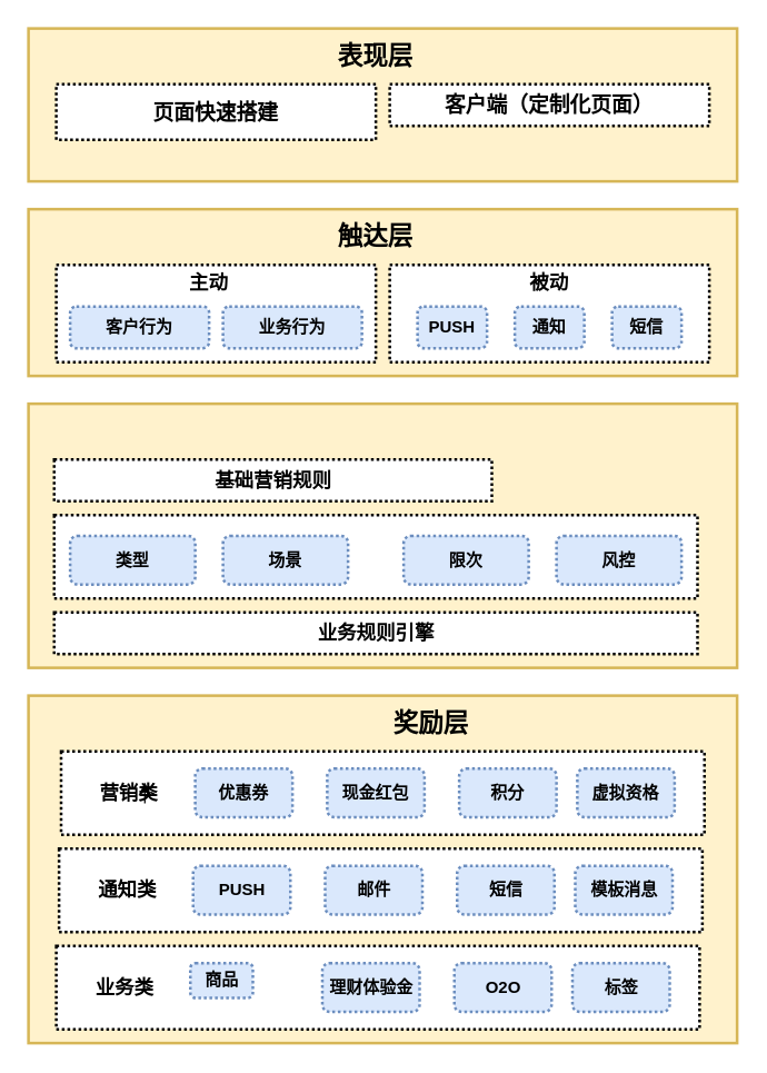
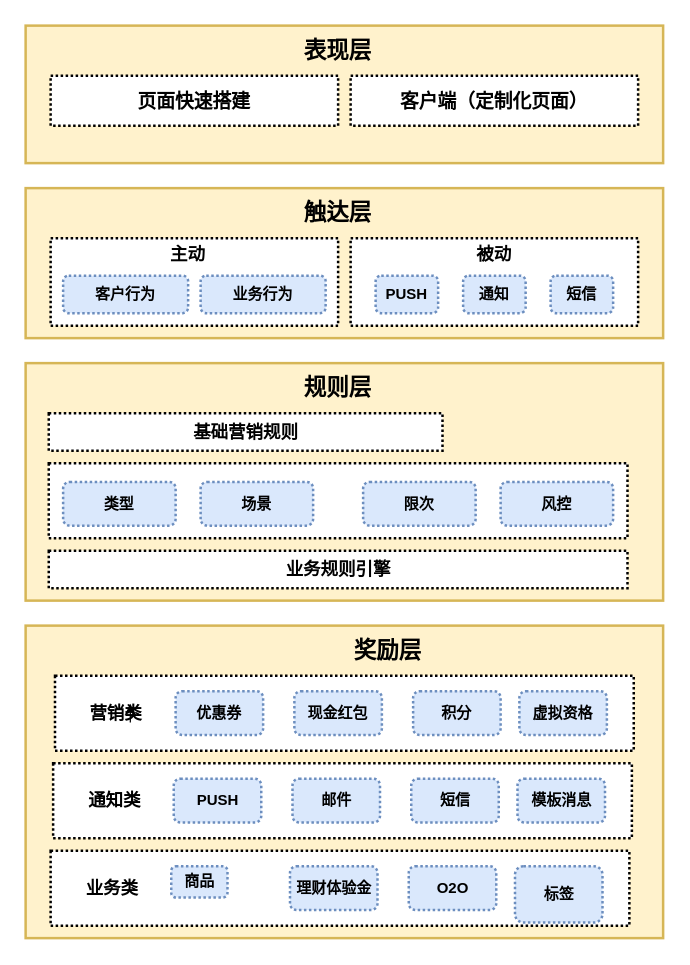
  <mxCell id="0" />
  <mxCell id="1" parent="0" />
  <mxCell id="2" value="" style="rounded=0;whiteSpace=wrap;html=1;strokeWidth=2;fillColor=#fff2cc;strokeColor=#d6b656;" vertex="1" parent="1"><mxGeometry x="20" y="20" width="510" height="110" as="geometry" /></mxCell>
  <mxCell id="3" value="&lt;b&gt;&lt;font style=&quot;font-size: 18px&quot;&gt;表现层&lt;/font&gt;&lt;/b&gt;" style="text;html=1;strokeColor=none;fillColor=none;align=center;verticalAlign=middle;whiteSpace=wrap;rounded=0;" vertex="1" parent="1"><mxGeometry x="230" y="30" width="80" height="20" as="geometry" /></mxCell>
  <mxCell id="4" value="&lt;font size=&quot;1&quot;&gt;&lt;b style=&quot;font-size: 15px&quot;&gt;页面快速搭建&lt;/b&gt;&lt;/font&gt;" style="rounded=0;whiteSpace=wrap;html=1;strokeWidth=2;dashed=1;dashPattern=1 1;" vertex="1" parent="1"><mxGeometry x="40" y="60" width="230" height="40" as="geometry" /></mxCell>
- <mxCell id="5" value="&lt;span style=&quot;font-size: 15px&quot;&gt;&lt;b&gt;客户端（定制化页面）&lt;/b&gt;&lt;/span&gt;" style="rounded=0;whiteSpace=wrap;html=1;strokeWidth=2;dashed=1;dashPattern=1 1;" vertex="1" parent="1"><mxGeometry x="280" y="60" width="230" height="30" as="geometry" /></mxCell>
+ <mxCell id="5" value="&lt;span style=&quot;font-size: 15px&quot;&gt;&lt;b&gt;客户端（定制化页面）&lt;/b&gt;&lt;/span&gt;" style="rounded=0;whiteSpace=wrap;html=1;strokeWidth=2;dashed=1;dashPattern=1 1;" vertex="1" parent="1"><mxGeometry x="280" y="60" width="230" height="40" as="geometry" /></mxCell>
  <mxCell id="6" value="" style="rounded=0;whiteSpace=wrap;html=1;strokeWidth=2;fillColor=#fff2cc;strokeColor=#d6b656;" vertex="1" parent="1"><mxGeometry x="20" y="150" width="510" height="120" as="geometry" /></mxCell>
  <mxCell id="7" value="&lt;span style=&quot;font-size: 18px&quot;&gt;&lt;b&gt;触达层&lt;/b&gt;&lt;/span&gt;" style="text;html=1;strokeColor=none;fillColor=none;align=center;verticalAlign=middle;whiteSpace=wrap;rounded=0;" vertex="1" parent="1"><mxGeometry x="230" y="160" width="80" height="20" as="geometry" /></mxCell>
  <mxCell id="8" value="" style="rounded=0;whiteSpace=wrap;html=1;strokeWidth=2;dashed=1;dashPattern=1 1;" vertex="1" parent="1"><mxGeometry x="40" y="190" width="230" height="70" as="geometry" /></mxCell>
  <mxCell id="9" value="" style="rounded=0;whiteSpace=wrap;html=1;strokeWidth=2;dashed=1;dashPattern=1 1;" vertex="1" parent="1"><mxGeometry x="280" y="190" width="230" height="70" as="geometry" /></mxCell>
  <mxCell id="10" value="" style="rounded=0;whiteSpace=wrap;html=1;strokeWidth=2;fillColor=#fff2cc;strokeColor=#d6b656;" vertex="1" parent="1"><mxGeometry x="20" y="290" width="510" height="190" as="geometry" /></mxCell>
+ <mxCell id="11" value="&lt;span style=&quot;font-size: 18px&quot;&gt;&lt;b&gt;规则层&lt;/b&gt;&lt;/span&gt;" style="text;html=1;strokeColor=none;fillColor=none;align=center;verticalAlign=middle;whiteSpace=wrap;rounded=0;" vertex="1" parent="1"><mxGeometry x="230" y="300" width="80" height="20" as="geometry" /></mxCell>
  <mxCell id="12" value="&lt;b&gt;&lt;font style=&quot;font-size: 14px&quot;&gt;基础营销规则&lt;/font&gt;&lt;/b&gt;" style="rounded=0;whiteSpace=wrap;html=1;strokeWidth=2;dashed=1;dashPattern=1 1;" vertex="1" parent="1"><mxGeometry x="38.5" y="330" width="315" height="30" as="geometry" /></mxCell>
  <mxCell id="13" value="&lt;font style=&quot;font-size: 14px&quot;&gt;&lt;b&gt;主动&lt;/b&gt;&lt;/font&gt;" style="text;html=1;strokeColor=none;fillColor=none;align=center;verticalAlign=middle;whiteSpace=wrap;rounded=0;dashed=1;dashPattern=1 1;" vertex="1" parent="1"><mxGeometry x="130" y="195" width="40" height="15" as="geometry" /></mxCell>
  <mxCell id="14" value="&lt;font style=&quot;font-size: 14px&quot;&gt;&lt;b&gt;被动&lt;/b&gt;&lt;/font&gt;" style="text;html=1;strokeColor=none;fillColor=none;align=center;verticalAlign=middle;whiteSpace=wrap;rounded=0;dashed=1;dashPattern=1 1;" vertex="1" parent="1"><mxGeometry x="375" y="195" width="40" height="15" as="geometry" /></mxCell>
  <mxCell id="15" value="&lt;b&gt;客户行为&lt;/b&gt;" style="rounded=1;whiteSpace=wrap;html=1;dashed=1;dashPattern=1 1;strokeWidth=2;fillColor=#dae8fc;strokeColor=#6c8ebf;" vertex="1" parent="1"><mxGeometry x="50" y="220" width="100" height="30" as="geometry" /></mxCell>
  <mxCell id="16" value="&lt;b&gt;业务行为&lt;/b&gt;" style="rounded=1;whiteSpace=wrap;html=1;dashed=1;dashPattern=1 1;strokeWidth=2;fillColor=#dae8fc;strokeColor=#6c8ebf;" vertex="1" parent="1"><mxGeometry x="160" y="220" width="100" height="30" as="geometry" /></mxCell>
  <mxCell id="17" value="&lt;b&gt;PUSH&lt;/b&gt;" style="rounded=1;whiteSpace=wrap;html=1;dashed=1;dashPattern=1 1;strokeWidth=2;fillColor=#dae8fc;strokeColor=#6c8ebf;" vertex="1" parent="1"><mxGeometry x="300" y="220" width="50" height="30" as="geometry" /></mxCell>
  <mxCell id="18" value="&lt;b&gt;通知&lt;/b&gt;" style="rounded=1;whiteSpace=wrap;html=1;dashed=1;dashPattern=1 1;strokeWidth=2;fillColor=#dae8fc;strokeColor=#6c8ebf;" vertex="1" parent="1"><mxGeometry x="370" y="220" width="50" height="30" as="geometry" /></mxCell>
  <mxCell id="19" value="&lt;b&gt;短信&lt;/b&gt;" style="rounded=1;whiteSpace=wrap;html=1;dashed=1;dashPattern=1 1;strokeWidth=2;fillColor=#dae8fc;strokeColor=#6c8ebf;" vertex="1" parent="1"><mxGeometry x="440" y="220" width="50" height="30" as="geometry" /></mxCell>
  <mxCell id="20" value="&lt;b&gt;&lt;font style=&quot;font-size: 14px&quot;&gt;业务规则引擎&lt;/font&gt;&lt;/b&gt;" style="rounded=0;whiteSpace=wrap;html=1;strokeWidth=2;dashed=1;dashPattern=1 1;" vertex="1" parent="1"><mxGeometry x="38.5" y="440" width="463" height="30" as="geometry" /></mxCell>
  <mxCell id="21" value="" style="rounded=0;whiteSpace=wrap;html=1;strokeWidth=2;dashed=1;dashPattern=1 1;" vertex="1" parent="1"><mxGeometry x="38.5" y="370" width="463" height="60" as="geometry" /></mxCell>
  <mxCell id="22" value="&lt;b&gt;类型&lt;/b&gt;" style="rounded=1;whiteSpace=wrap;html=1;dashed=1;dashPattern=1 1;strokeWidth=2;fillColor=#dae8fc;strokeColor=#6c8ebf;" vertex="1" parent="1"><mxGeometry x="50" y="385" width="90" height="35" as="geometry" /></mxCell>
  <mxCell id="23" value="&lt;b&gt;场景&lt;/b&gt;" style="rounded=1;whiteSpace=wrap;html=1;dashed=1;dashPattern=1 1;strokeWidth=2;fillColor=#dae8fc;strokeColor=#6c8ebf;" vertex="1" parent="1"><mxGeometry x="160" y="385" width="90" height="35" as="geometry" /></mxCell>
  <mxCell id="24" value="&lt;b&gt;限次&lt;/b&gt;" style="rounded=1;whiteSpace=wrap;html=1;dashed=1;dashPattern=1 1;strokeWidth=2;fillColor=#dae8fc;strokeColor=#6c8ebf;" vertex="1" parent="1"><mxGeometry x="290" y="385" width="90" height="35" as="geometry" /></mxCell>
  <mxCell id="25" value="&lt;b&gt;风控&lt;/b&gt;" style="rounded=1;whiteSpace=wrap;html=1;dashed=1;dashPattern=1 1;strokeWidth=2;fillColor=#dae8fc;strokeColor=#6c8ebf;" vertex="1" parent="1"><mxGeometry x="400" y="385" width="90" height="35" as="geometry" /></mxCell>
  <mxCell id="26" value="" style="rounded=0;whiteSpace=wrap;html=1;strokeWidth=2;fillColor=#fff2cc;strokeColor=#d6b656;" vertex="1" parent="1"><mxGeometry x="20" y="500" width="510" height="250" as="geometry" /></mxCell>
  <mxCell id="27" value="&lt;span style=&quot;font-size: 18px&quot;&gt;&lt;b&gt;奖励层&lt;/b&gt;&lt;/span&gt;" style="text;html=1;strokeColor=none;fillColor=none;align=center;verticalAlign=middle;whiteSpace=wrap;rounded=0;" vertex="1" parent="1"><mxGeometry x="270" y="510" width="80" height="20" as="geometry" /></mxCell>
  <mxCell id="28" value="" style="rounded=0;whiteSpace=wrap;html=1;strokeWidth=2;dashed=1;dashPattern=1 1;" vertex="1" parent="1"><mxGeometry x="43.5" y="540" width="463" height="60" as="geometry" /></mxCell>
  <mxCell id="29" value="&lt;b&gt;现金红包&lt;/b&gt;" style="rounded=1;whiteSpace=wrap;html=1;dashed=1;dashPattern=1 1;strokeWidth=2;fillColor=#dae8fc;strokeColor=#6c8ebf;" vertex="1" parent="1"><mxGeometry x="235" y="552.5" width="70" height="35" as="geometry" /></mxCell>
  <mxCell id="30" value="&lt;b&gt;虚拟资格&lt;/b&gt;" style="rounded=1;whiteSpace=wrap;html=1;dashed=1;dashPattern=1 1;strokeWidth=2;fillColor=#dae8fc;strokeColor=#6c8ebf;" vertex="1" parent="1"><mxGeometry x="415" y="552.5" width="70" height="35" as="geometry" /></mxCell>
  <mxCell id="31" value="&lt;b&gt;积分&lt;/b&gt;" style="rounded=1;whiteSpace=wrap;html=1;dashed=1;dashPattern=1 1;strokeWidth=2;fillColor=#dae8fc;strokeColor=#6c8ebf;" vertex="1" parent="1"><mxGeometry x="330" y="552.5" width="70" height="35" as="geometry" /></mxCell>
  <mxCell id="32" value="&lt;b&gt;优惠券&lt;/b&gt;" style="rounded=1;whiteSpace=wrap;html=1;dashed=1;dashPattern=1 1;strokeWidth=2;fillColor=#dae8fc;strokeColor=#6c8ebf;" vertex="1" parent="1"><mxGeometry x="140" y="552.5" width="70" height="35" as="geometry" /></mxCell>
  <mxCell id="33" value="&lt;font style=&quot;font-size: 14px&quot;&gt;&lt;b&gt;营销类&lt;/b&gt;&lt;/font&gt;" style="text;html=1;strokeColor=none;fillColor=none;align=center;verticalAlign=middle;whiteSpace=wrap;rounded=0;dashed=1;dashPattern=1 1;" vertex="1" parent="1"><mxGeometry x="70" y="562.5" width="45" height="15" as="geometry" /></mxCell>
  <mxCell id="34" style="edgeStyle=orthogonalEdgeStyle;rounded=0;orthogonalLoop=1;jettySize=auto;html=1;exitX=0.75;exitY=1;exitDx=0;exitDy=0;entryX=0.75;entryY=0;entryDx=0;entryDy=0;" edge="1" parent="1" source="33" target="33"><mxGeometry relative="1" as="geometry" /></mxCell>
  <mxCell id="35" value="" style="rounded=0;whiteSpace=wrap;html=1;strokeWidth=2;dashed=1;dashPattern=1 1;" vertex="1" parent="1"><mxGeometry x="42" y="610" width="463" height="60" as="geometry" /></mxCell>
  <mxCell id="36" value="&lt;b&gt;邮件&lt;/b&gt;" style="rounded=1;whiteSpace=wrap;html=1;dashed=1;dashPattern=1 1;strokeWidth=2;fillColor=#dae8fc;strokeColor=#6c8ebf;" vertex="1" parent="1"><mxGeometry x="233.5" y="622.5" width="70" height="35" as="geometry" /></mxCell>
  <mxCell id="37" value="&lt;b&gt;模板消息&lt;/b&gt;" style="rounded=1;whiteSpace=wrap;html=1;dashed=1;dashPattern=1 1;strokeWidth=2;fillColor=#dae8fc;strokeColor=#6c8ebf;" vertex="1" parent="1"><mxGeometry x="413.5" y="622.5" width="70" height="35" as="geometry" /></mxCell>
  <mxCell id="38" value="&lt;b&gt;短信&lt;/b&gt;" style="rounded=1;whiteSpace=wrap;html=1;dashed=1;dashPattern=1 1;strokeWidth=2;fillColor=#dae8fc;strokeColor=#6c8ebf;" vertex="1" parent="1"><mxGeometry x="328.5" y="622.5" width="70" height="35" as="geometry" /></mxCell>
  <mxCell id="39" value="&lt;b&gt;PUSH&lt;/b&gt;" style="rounded=1;whiteSpace=wrap;html=1;dashed=1;dashPattern=1 1;strokeWidth=2;fillColor=#dae8fc;strokeColor=#6c8ebf;" vertex="1" parent="1"><mxGeometry x="138.5" y="622.5" width="70" height="35" as="geometry" /></mxCell>
  <mxCell id="40" value="&lt;font style=&quot;font-size: 14px&quot;&gt;&lt;b&gt;通知类&lt;/b&gt;&lt;/font&gt;" style="text;html=1;strokeColor=none;fillColor=none;align=center;verticalAlign=middle;whiteSpace=wrap;rounded=0;dashed=1;dashPattern=1 1;" vertex="1" parent="1"><mxGeometry x="68.5" y="632.5" width="45" height="15" as="geometry" /></mxCell>
  <mxCell id="41" value="" style="rounded=0;whiteSpace=wrap;html=1;strokeWidth=2;dashed=1;dashPattern=1 1;" vertex="1" parent="1"><mxGeometry x="40" y="680" width="463" height="60" as="geometry" /></mxCell>
  <mxCell id="42" value="&lt;b&gt;理财体验金&lt;/b&gt;" style="rounded=1;whiteSpace=wrap;html=1;dashed=1;dashPattern=1 1;strokeWidth=2;fillColor=#dae8fc;strokeColor=#6c8ebf;" vertex="1" parent="1"><mxGeometry x="231.5" y="692.5" width="70" height="35" as="geometry" /></mxCell>
- <mxCell id="43" value="&lt;b&gt;标签&lt;/b&gt;" style="rounded=1;whiteSpace=wrap;html=1;dashed=1;dashPattern=1 1;strokeWidth=2;fillColor=#dae8fc;strokeColor=#6c8ebf;" vertex="1" parent="1"><mxGeometry x="411.5" y="692.5" width="70" height="35" as="geometry" /></mxCell>
+ <mxCell id="43" value="&lt;b&gt;标签&lt;/b&gt;" style="rounded=1;whiteSpace=wrap;html=1;dashed=1;dashPattern=1 1;strokeWidth=2;fillColor=#dae8fc;strokeColor=#6c8ebf;" vertex="1" parent="1"><mxGeometry x="411.5" y="692.5" width="70" height="45" as="geometry" /></mxCell>
  <mxCell id="44" value="&lt;b&gt;O2O&lt;/b&gt;" style="rounded=1;whiteSpace=wrap;html=1;dashed=1;dashPattern=1 1;strokeWidth=2;fillColor=#dae8fc;strokeColor=#6c8ebf;" vertex="1" parent="1"><mxGeometry x="326.5" y="692.5" width="70" height="35" as="geometry" /></mxCell>
  <mxCell id="45" value="&lt;b&gt;商品&lt;/b&gt;" style="rounded=1;whiteSpace=wrap;html=1;dashed=1;dashPattern=1 1;strokeWidth=2;fillColor=#dae8fc;strokeColor=#6c8ebf;" vertex="1" parent="1"><mxGeometry x="136.5" y="692.5" width="45" height="25" as="geometry" /></mxCell>
  <mxCell id="46" value="&lt;font style=&quot;font-size: 14px&quot;&gt;&lt;b&gt;业务类&lt;/b&gt;&lt;/font&gt;" style="text;html=1;strokeColor=none;fillColor=none;align=center;verticalAlign=middle;whiteSpace=wrap;rounded=0;dashed=1;dashPattern=1 1;" vertex="1" parent="1"><mxGeometry x="66.5" y="702.5" width="45" height="15" as="geometry" /></mxCell>
